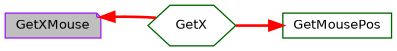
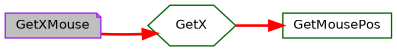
  digraph {
    rankdir=LR
    node [color=darkgreen fillcolor=white fontname=Helvetica fontsize=10 style=filled]
    edge [color=red fontname=Helvetica fontsize=10 labelfontname=Helvetica labelfontsize=10 style=bold]
    n1 [color=purple fillcolor=grey75 fontcolor=black height=0.2 label=GetXMouse shape=note width=0.4]
    n2 [height=0.2 label=GetX shape=hexagon width=0.4]
    n3 [height=0.2 label=GetMousePos shape=box width=0.4]
-   n2 -> n1
+   n1 -> n2
    n2 -> n3
  }
